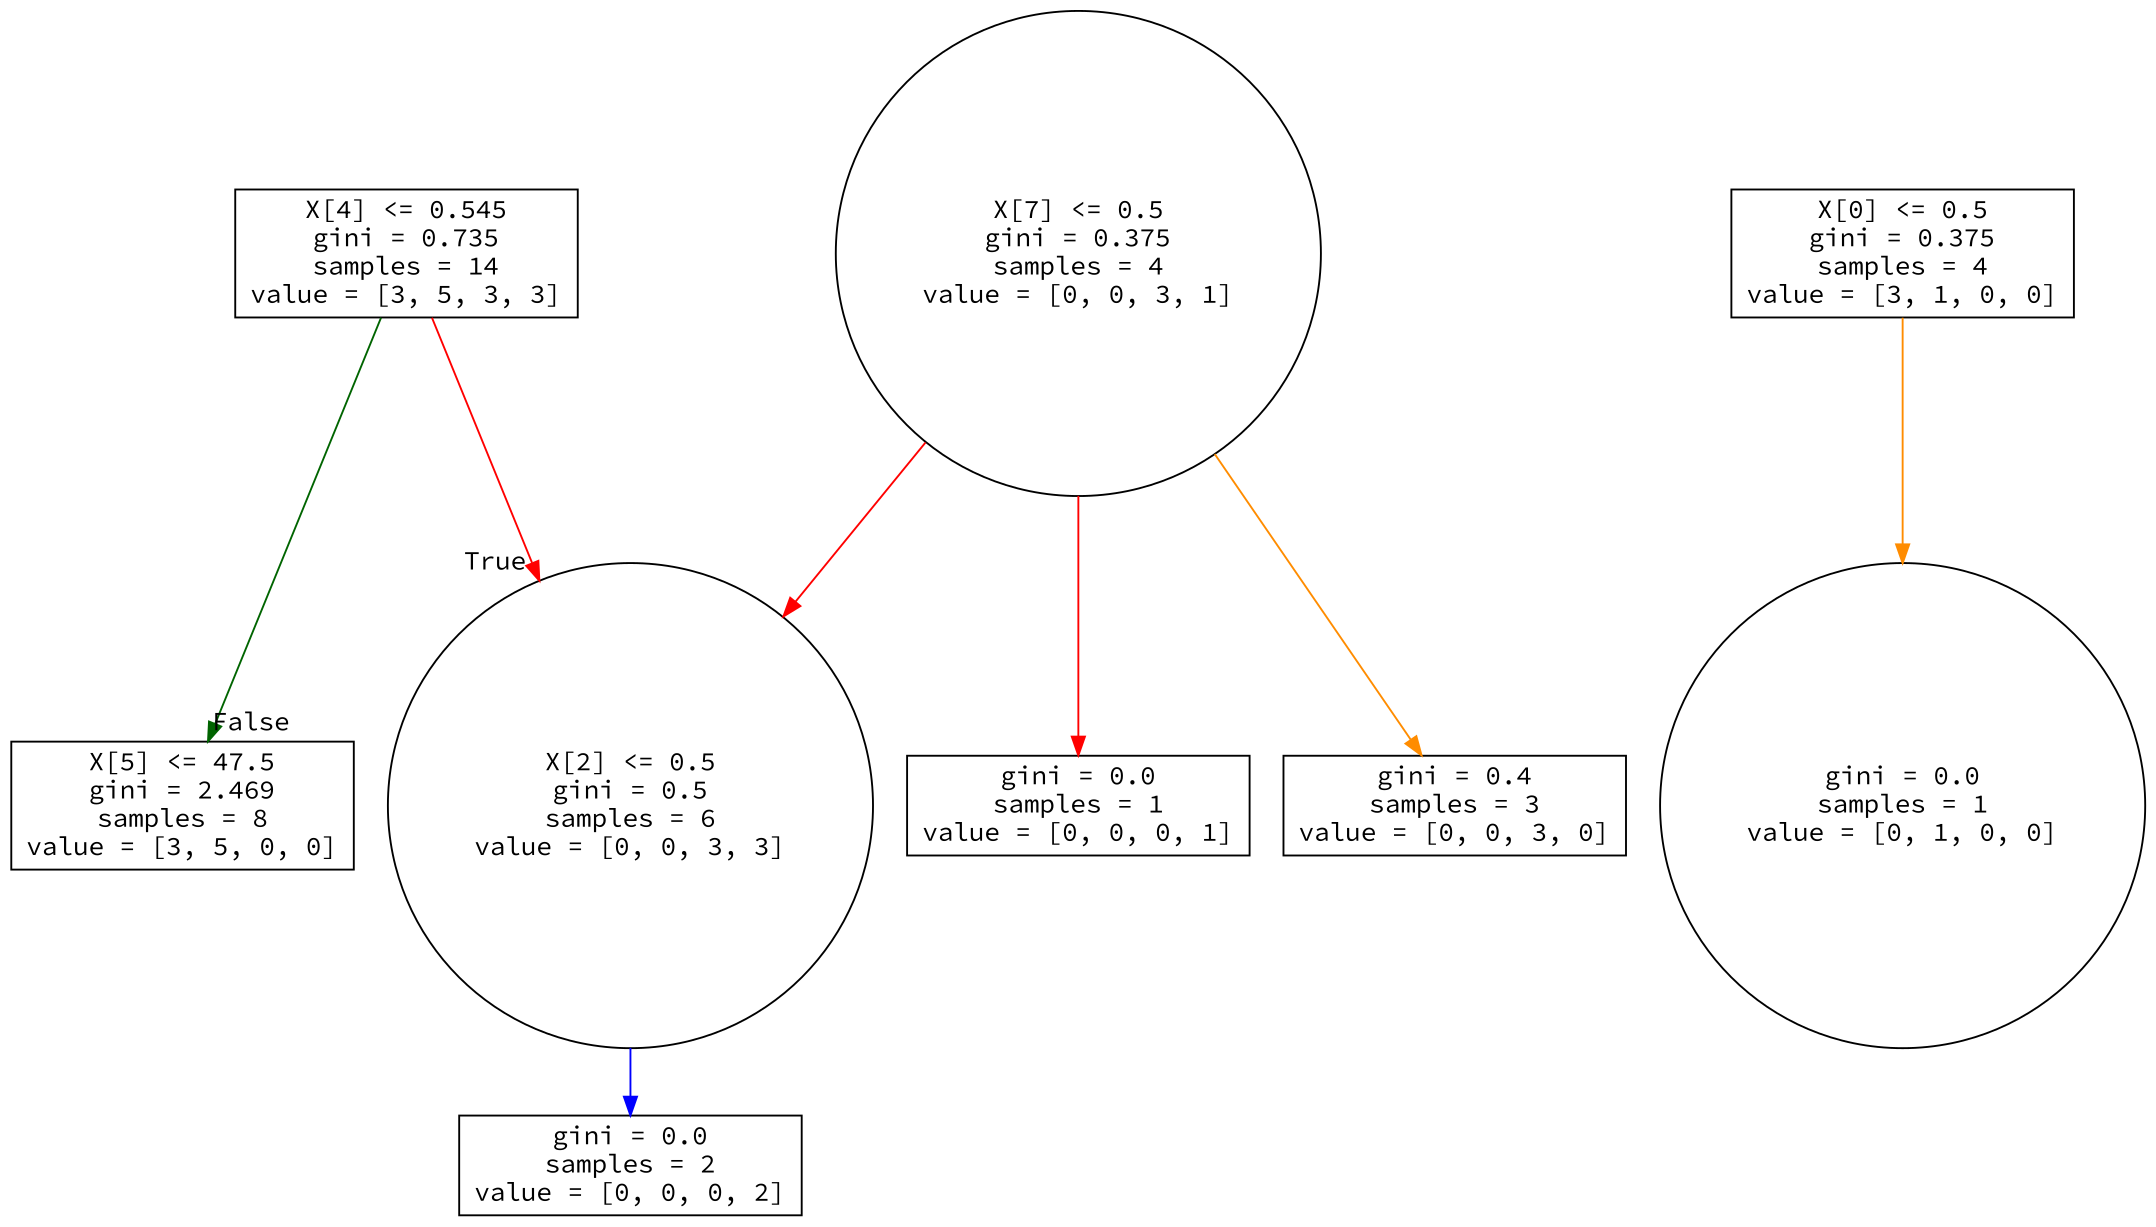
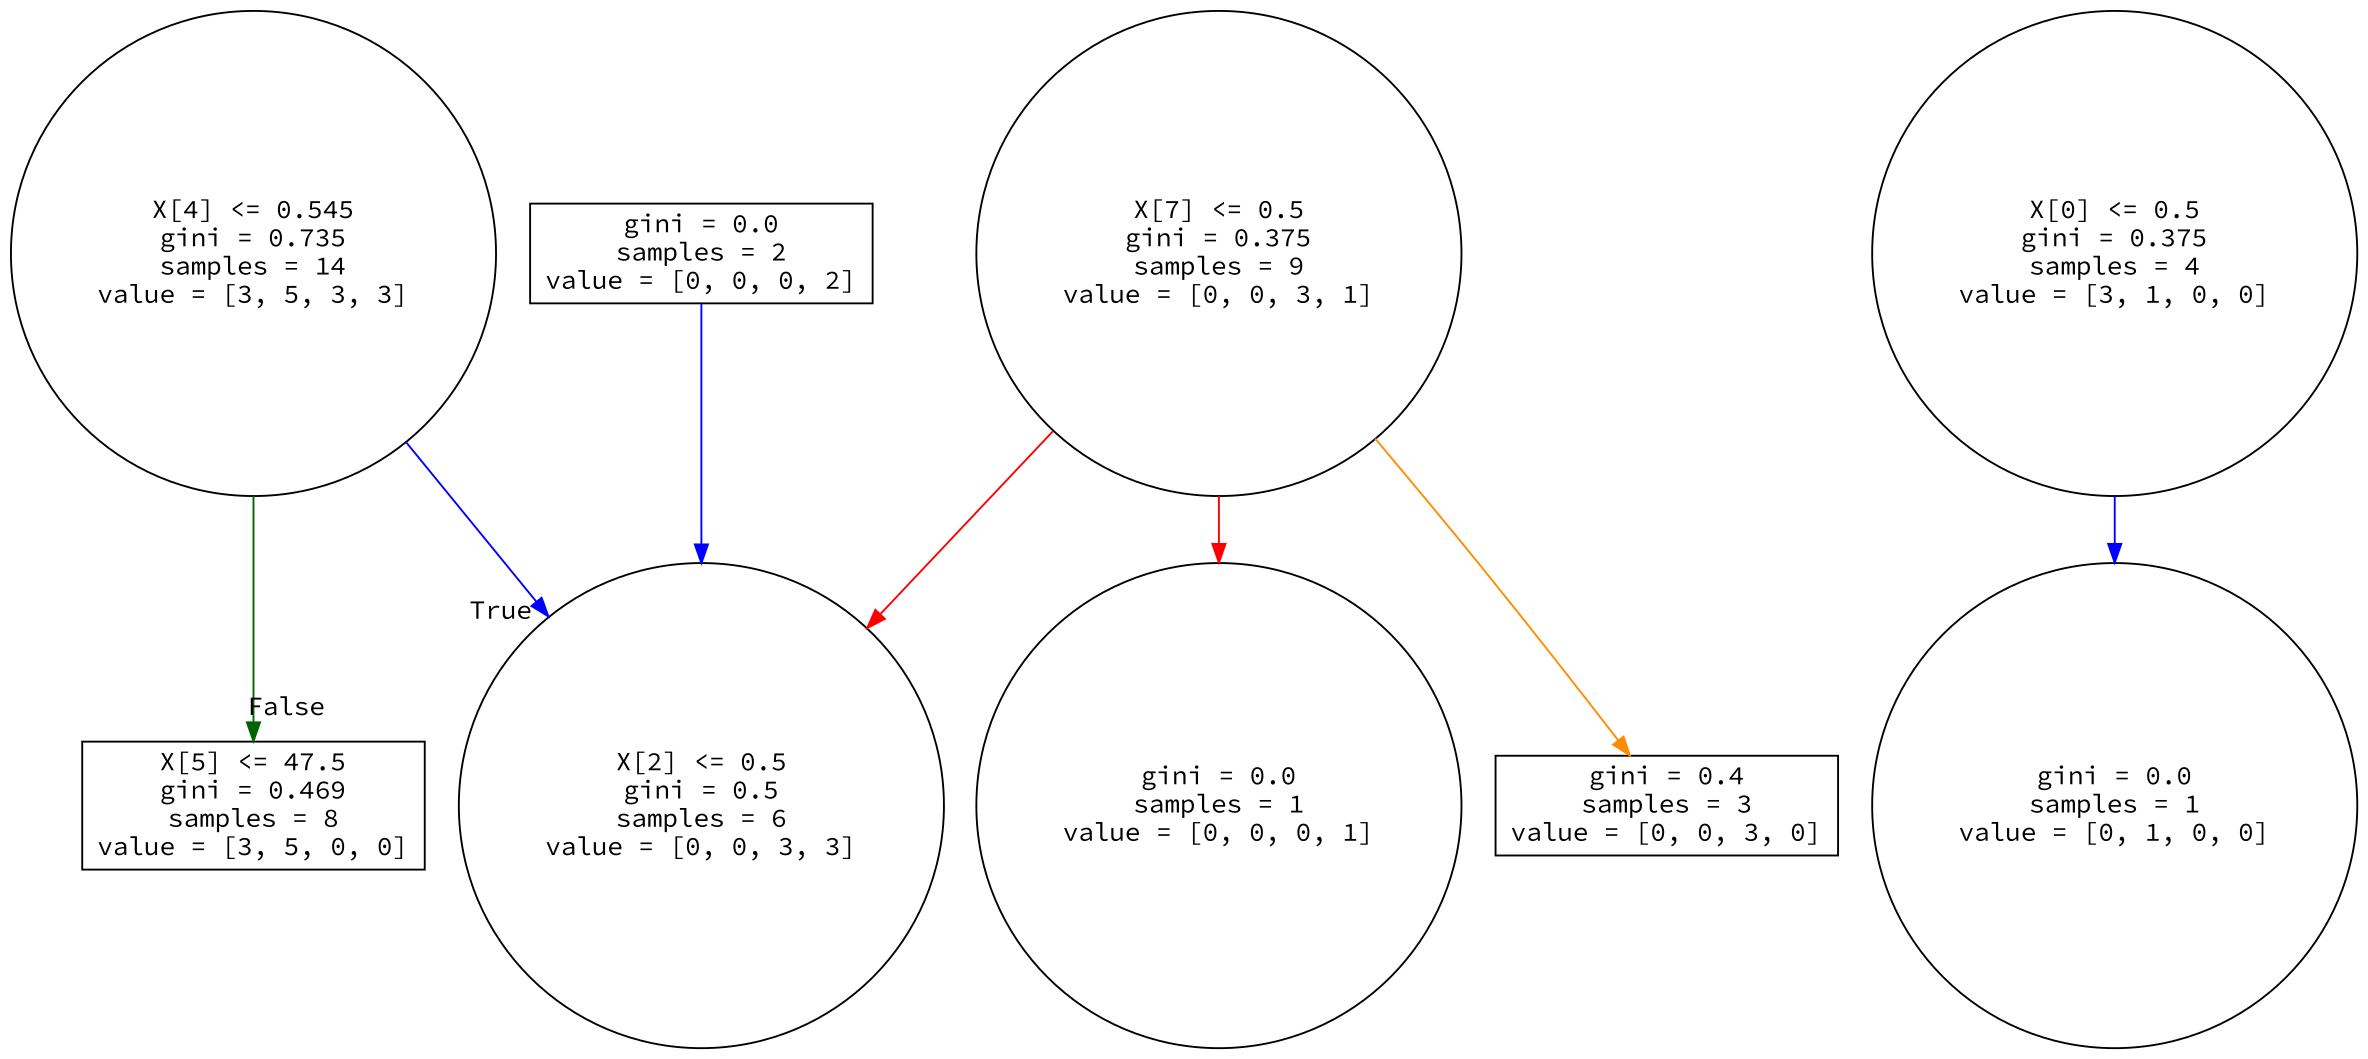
  digraph {
    fontname="Source Code Pro"
    node [fontname="Source Code Pro" shape=box]
    edge [color=blue fontname="Source Code Pro"]
-   n1 [label="X[4] <= 0.545\ngini = 0.735\nsamples = 14\nvalue = [3, 5, 3, 3]"]
+   n1 [label="X[4] <= 0.545\ngini = 0.735\nsamples = 14\nvalue = [3, 5, 3, 3]" shape=circle]
    n2 [label="X[2] <= 0.5\ngini = 0.5\nsamples = 6\nvalue = [0, 0, 3, 3]" shape=circle]
-   n3 [label="X[5] <= 47.5\ngini = 2.469\nsamples = 8\nvalue = [3, 5, 0, 0]"]
+   n3 [label="X[5] <= 47.5\ngini = 0.469\nsamples = 8\nvalue = [3, 5, 0, 0]"]
    n4 [label="gini = 0.0\nsamples = 2\nvalue = [0, 0, 0, 2]"]
-   n5 [label="X[7] <= 0.5\ngini = 0.375\nsamples = 4\nvalue = [0, 0, 3, 1]" shape=circle]
-   n6 [label="gini = 0.0\nsamples = 1\nvalue = [0, 0, 0, 1]"]
+   n5 [label="X[7] <= 0.5\ngini = 0.375\nsamples = 9\nvalue = [0, 0, 3, 1]" shape=circle]
+   n6 [label="gini = 0.0\nsamples = 1\nvalue = [0, 0, 0, 1]" shape=circle]
    n7 [label="gini = 0.4\nsamples = 3\nvalue = [0, 0, 3, 0]"]
-   n8 [label="X[0] <= 0.5\ngini = 0.375\nsamples = 4\nvalue = [3, 1, 0, 0]"]
+   n8 [label="X[0] <= 0.5\ngini = 0.375\nsamples = 4\nvalue = [3, 1, 0, 0]" shape=circle]
    n9 [label="gini = 0.0\nsamples = 1\nvalue = [0, 1, 0, 0]" shape=circle]
-   n1 -> n2 [color=red headlabel=True labelangle=45 labeldistance=2.5]
+   n1 -> n2 [headlabel=True labelangle=45 labeldistance=2.5]
    n1 -> n3 [color=darkgreen headlabel=False labelangle=-45 labeldistance=2.5]
-   n2 -> n4
+   n4 -> n2
    n5 -> n2 [color=red]
    n5 -> n6 [color=red]
    n5 -> n7 [color=darkorange]
-   n8 -> n9 [color=darkorange]
+   n8 -> n9
  }
